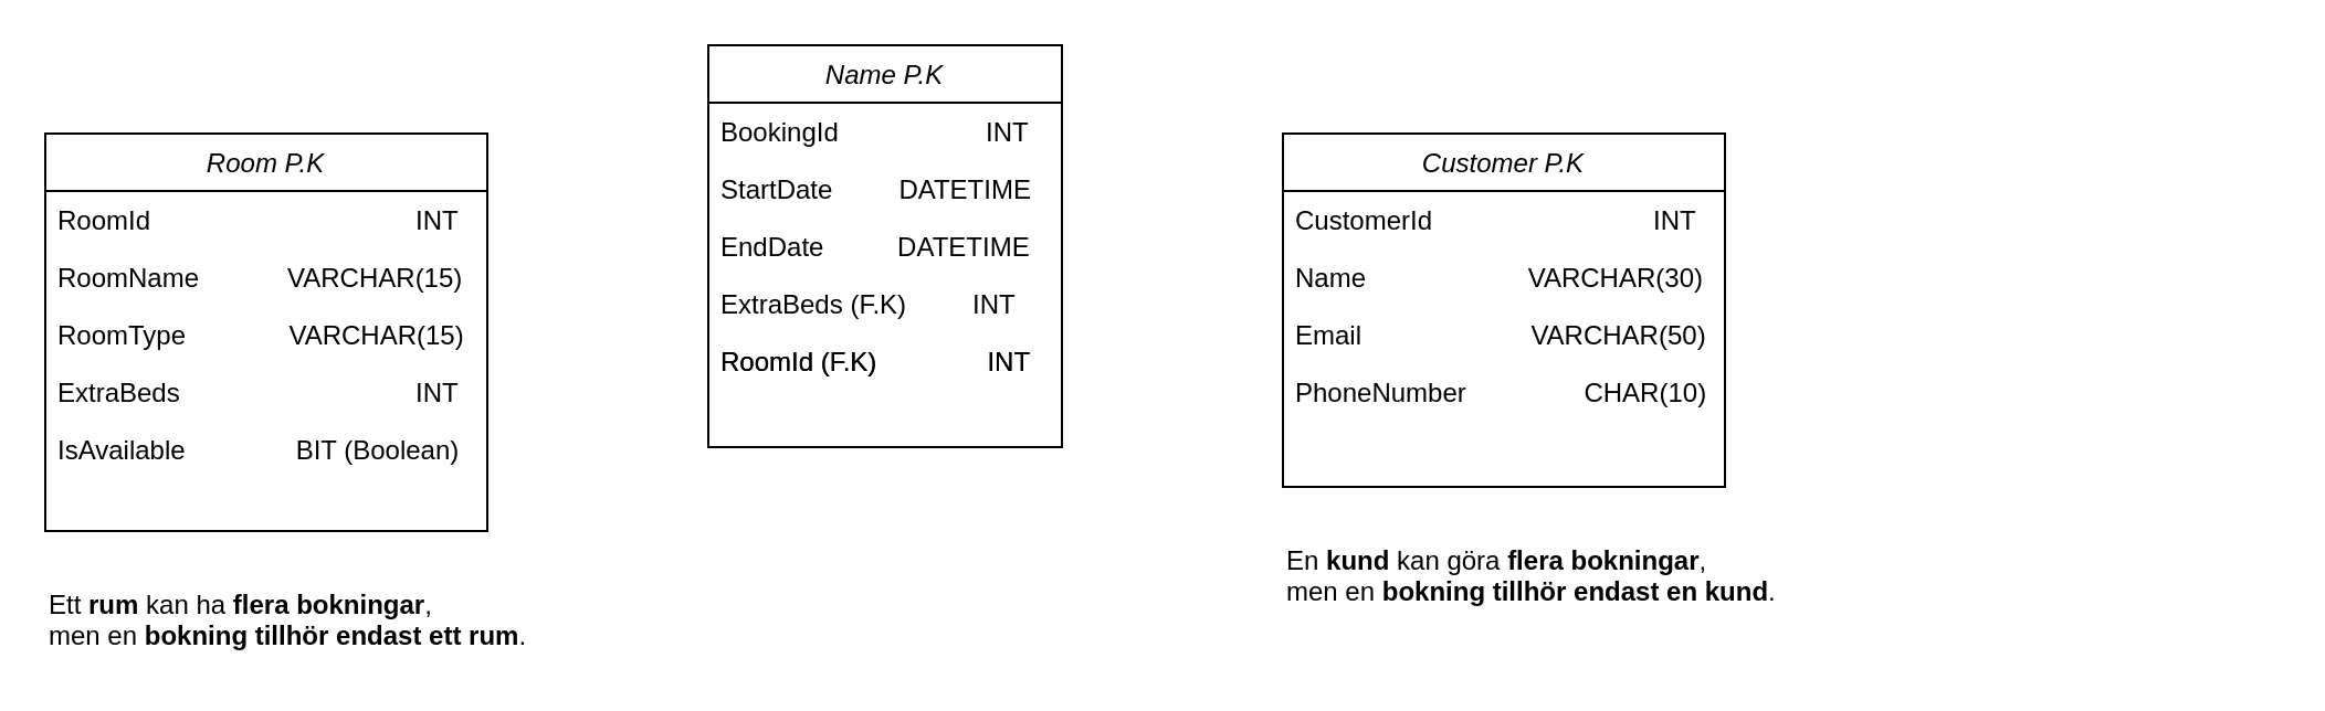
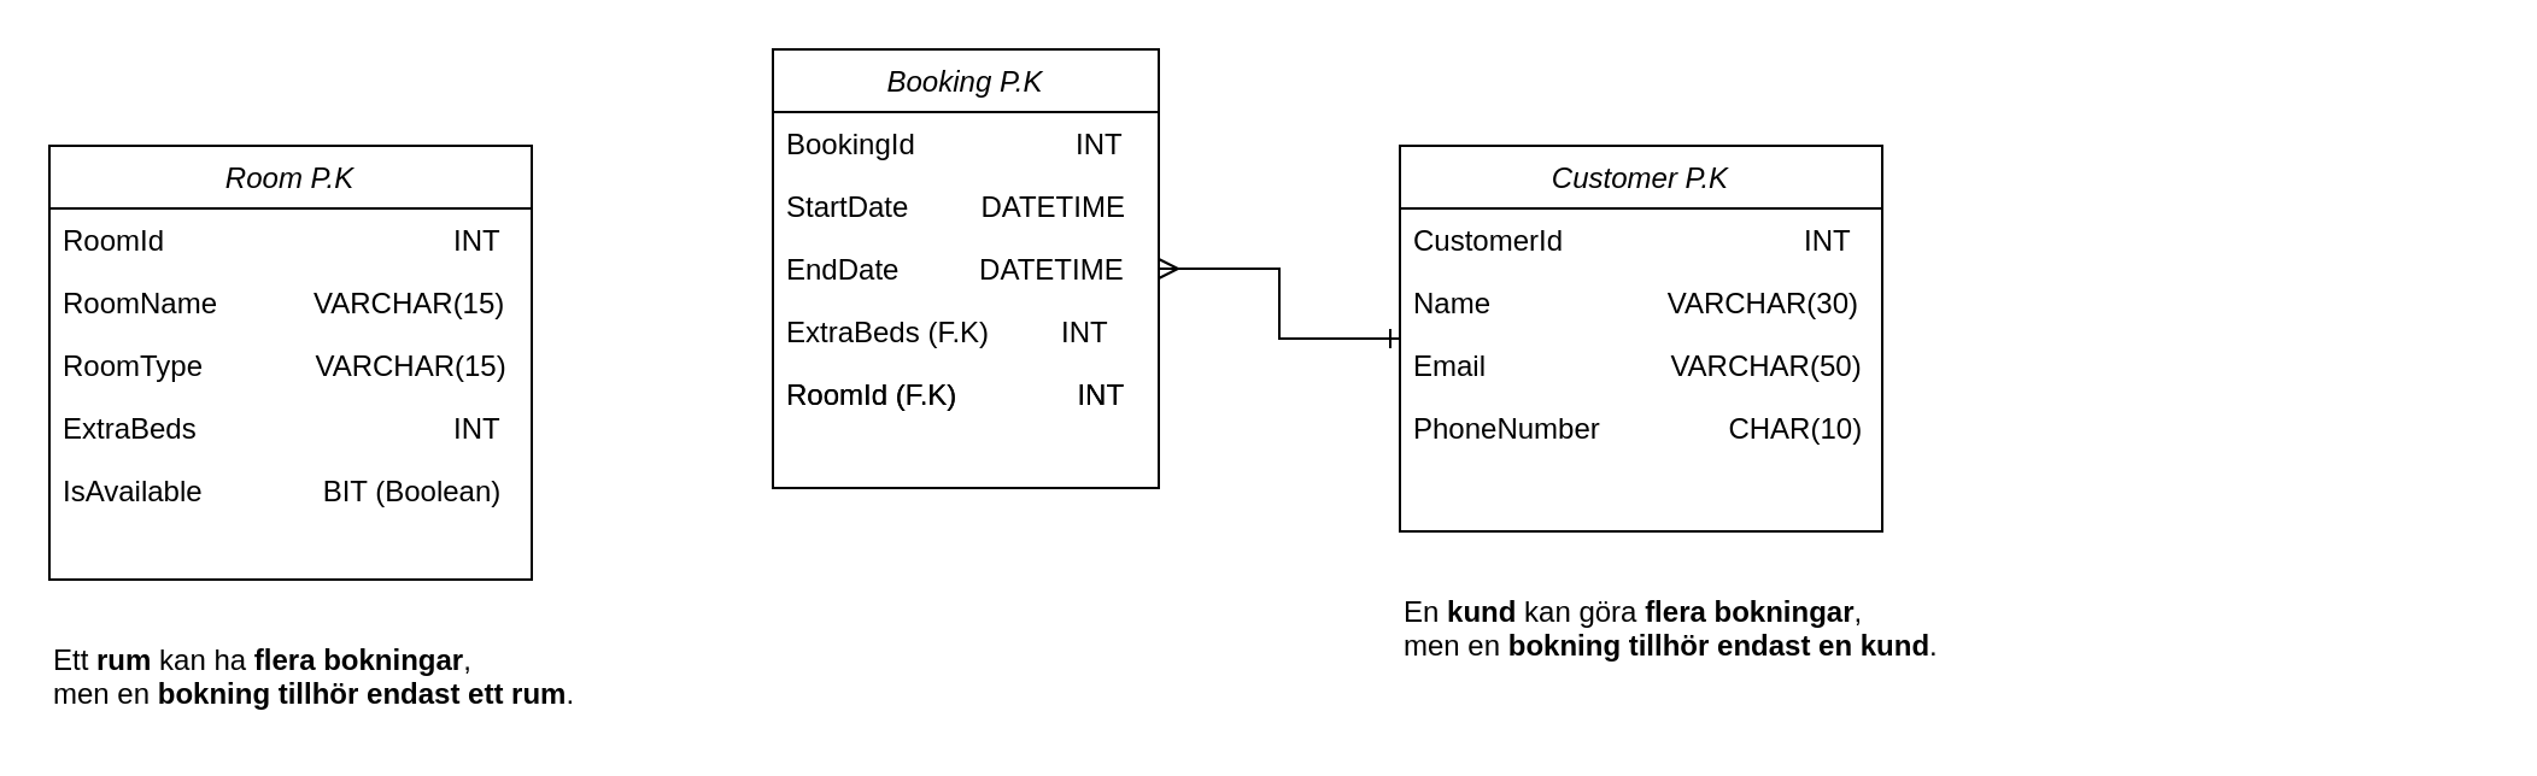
  <mxCell id="0" />
  <mxCell id="1" parent="0" />
  <mxCell id="2" value="Room P.K" style="swimlane;fontStyle=2;align=center;verticalAlign=top;childLayout=stackLayout;horizontal=1;startSize=26;horizontalStack=0;resizeParent=1;resizeLast=0;collapsible=1;marginBottom=0;rounded=0;shadow=0;strokeWidth=1;" parent="1" vertex="1"><mxGeometry x="20" y="60" width="200" height="180" as="geometry"><mxRectangle x="230" y="140" width="160" height="26" as="alternateBounds" /></mxGeometry></mxCell>
  <mxCell id="3" value="RoomId                                    INT" style="text;align=left;verticalAlign=top;spacingLeft=4;spacingRight=4;overflow=hidden;rotatable=0;points=[[0,0.5],[1,0.5]];portConstraint=eastwest;" parent="2" vertex="1"><mxGeometry y="26" width="200" height="26" as="geometry" /></mxCell>
  <mxCell id="4" value="RoomName            VARCHAR(15)" style="text;align=left;verticalAlign=top;spacingLeft=4;spacingRight=4;overflow=hidden;rotatable=0;points=[[0,0.5],[1,0.5]];portConstraint=eastwest;rounded=0;shadow=0;html=0;" parent="2" vertex="1"><mxGeometry y="52" width="200" height="26" as="geometry" /></mxCell>
  <mxCell id="5" value="RoomType              VARCHAR(15)" style="text;align=left;verticalAlign=top;spacingLeft=4;spacingRight=4;overflow=hidden;rotatable=0;points=[[0,0.5],[1,0.5]];portConstraint=eastwest;rounded=0;shadow=0;html=0;" parent="2" vertex="1"><mxGeometry y="78" width="200" height="26" as="geometry" /></mxCell>
  <mxCell id="6" value="ExtraBeds                                INT" style="text;align=left;verticalAlign=top;spacingLeft=4;spacingRight=4;overflow=hidden;rotatable=0;points=[[0,0.5],[1,0.5]];portConstraint=eastwest;rounded=0;shadow=0;html=0;" parent="2" vertex="1"><mxGeometry y="104" width="200" height="26" as="geometry" /></mxCell>
  <mxCell id="7" value="IsAvailable               BIT (Boolean)" style="text;align=left;verticalAlign=top;spacingLeft=4;spacingRight=4;overflow=hidden;rotatable=0;points=[[0,0.5],[1,0.5]];portConstraint=eastwest;rounded=0;shadow=0;html=0;" parent="2" vertex="1"><mxGeometry y="130" width="200" height="26" as="geometry" /></mxCell>
+ <mxCell id="8" style="edgeStyle=orthogonalEdgeStyle;rounded=0;orthogonalLoop=1;jettySize=auto;html=1;entryX=1;entryY=0.5;entryDx=0;entryDy=0;endArrow=ERmany;endFill=0;startArrow=ERone;startFill=0;" parent="1" source="9" target="17" edge="1"><mxGeometry relative="1" as="geometry" /></mxCell>
  <mxCell id="9" value="Customer P.K" style="swimlane;fontStyle=2;align=center;verticalAlign=top;childLayout=stackLayout;horizontal=1;startSize=26;horizontalStack=0;resizeParent=1;resizeLast=0;collapsible=1;marginBottom=0;rounded=0;shadow=0;strokeWidth=1;" parent="1" vertex="1"><mxGeometry x="580" y="60" width="200" height="160" as="geometry"><mxRectangle x="230" y="140" width="160" height="26" as="alternateBounds" /></mxGeometry></mxCell>
  <mxCell id="10" value="CustomerId                              INT" style="text;align=left;verticalAlign=top;spacingLeft=4;spacingRight=4;overflow=hidden;rotatable=0;points=[[0,0.5],[1,0.5]];portConstraint=eastwest;" parent="9" vertex="1"><mxGeometry y="26" width="200" height="26" as="geometry" /></mxCell>
  <mxCell id="11" value="Name                      VARCHAR(30)" style="text;align=left;verticalAlign=top;spacingLeft=4;spacingRight=4;overflow=hidden;rotatable=0;points=[[0,0.5],[1,0.5]];portConstraint=eastwest;rounded=0;shadow=0;html=0;" parent="9" vertex="1"><mxGeometry y="52" width="200" height="26" as="geometry" /></mxCell>
  <mxCell id="12" value="Email                       VARCHAR(50)" style="text;align=left;verticalAlign=top;spacingLeft=4;spacingRight=4;overflow=hidden;rotatable=0;points=[[0,0.5],[1,0.5]];portConstraint=eastwest;rounded=0;shadow=0;html=0;" parent="9" vertex="1"><mxGeometry y="78" width="200" height="26" as="geometry" /></mxCell>
  <mxCell id="13" value="PhoneNumber                CHAR(10)" style="text;align=left;verticalAlign=top;spacingLeft=4;spacingRight=4;overflow=hidden;rotatable=0;points=[[0,0.5],[1,0.5]];portConstraint=eastwest;rounded=0;shadow=0;html=0;" parent="9" vertex="1"><mxGeometry y="104" width="200" height="26" as="geometry" /></mxCell>
- <mxCell id="14" value="Name P.K" style="swimlane;fontStyle=2;align=center;verticalAlign=top;childLayout=stackLayout;horizontal=1;startSize=26;horizontalStack=0;resizeParent=1;resizeLast=0;collapsible=1;marginBottom=0;rounded=0;shadow=0;strokeWidth=1;" parent="1" vertex="1"><mxGeometry x="320" y="20" width="160" height="182" as="geometry"><mxRectangle x="230" y="140" width="160" height="26" as="alternateBounds" /></mxGeometry></mxCell>
+ <mxCell id="14" value="Booking P.K" style="swimlane;fontStyle=2;align=center;verticalAlign=top;childLayout=stackLayout;horizontal=1;startSize=26;horizontalStack=0;resizeParent=1;resizeLast=0;collapsible=1;marginBottom=0;rounded=0;shadow=0;strokeWidth=1;" parent="1" vertex="1"><mxGeometry x="320" y="20" width="160" height="182" as="geometry"><mxRectangle x="230" y="140" width="160" height="26" as="alternateBounds" /></mxGeometry></mxCell>
  <mxCell id="15" value="BookingId                    INT" style="text;align=left;verticalAlign=top;spacingLeft=4;spacingRight=4;overflow=hidden;rotatable=0;points=[[0,0.5],[1,0.5]];portConstraint=eastwest;rounded=0;shadow=0;html=0;" parent="14" vertex="1"><mxGeometry y="26" width="160" height="26" as="geometry" /></mxCell>
  <mxCell id="16" value="StartDate         DATETIME" style="text;align=left;verticalAlign=top;spacingLeft=4;spacingRight=4;overflow=hidden;rotatable=0;points=[[0,0.5],[1,0.5]];portConstraint=eastwest;" parent="14" vertex="1"><mxGeometry y="52" width="160" height="26" as="geometry" /></mxCell>
  <mxCell id="17" value="EndDate          DATETIME" style="text;align=left;verticalAlign=top;spacingLeft=4;spacingRight=4;overflow=hidden;rotatable=0;points=[[0,0.5],[1,0.5]];portConstraint=eastwest;rounded=0;shadow=0;html=0;" parent="14" vertex="1"><mxGeometry y="78" width="160" height="26" as="geometry" /></mxCell>
  <mxCell id="18" value="ExtraBeds (F.K)         INT" style="text;align=left;verticalAlign=top;spacingLeft=4;spacingRight=4;overflow=hidden;rotatable=0;points=[[0,0.5],[1,0.5]];portConstraint=eastwest;rounded=0;shadow=0;html=0;" parent="14" vertex="1"><mxGeometry y="104" width="160" height="26" as="geometry" /></mxCell>
  <mxCell id="19" value="RoomId (F.K)               INT" style="text;align=left;verticalAlign=top;spacingLeft=4;spacingRight=4;overflow=hidden;rotatable=0;points=[[0,0.5],[1,0.5]];portConstraint=eastwest;rounded=0;shadow=0;html=0;" parent="14" vertex="1"><mxGeometry y="130" width="160" height="26" as="geometry" /></mxCell>
  <mxCell id="20" value="Ett &lt;strong data-start=&quot;388&quot; data-end=&quot;395&quot;&gt;rum&lt;/strong&gt; kan ha &lt;strong data-start=&quot;403&quot; data-end=&quot;422&quot;&gt;flera bokningar&lt;/strong&gt;,&amp;nbsp;&lt;div&gt;men en &lt;strong data-start=&quot;431&quot; data-end=&quot;465&quot;&gt;bokning tillhör endast ett rum&lt;/strong&gt;.&lt;/div&gt;" style="text;whiteSpace=wrap;html=1;" parent="1" vertex="1"><mxGeometry x="20" y="260" width="430" height="40" as="geometry" /></mxCell>
  <mxCell id="21" value="En &lt;strong data-start=&quot;800&quot; data-end=&quot;808&quot;&gt;kund&lt;/strong&gt; kan göra &lt;strong data-start=&quot;818&quot; data-end=&quot;837&quot;&gt;flera bokningar&lt;/strong&gt;,&amp;nbsp;&lt;div&gt;men en &lt;strong data-start=&quot;846&quot; data-end=&quot;880&quot;&gt;bokning tillhör endast en kund&lt;/strong&gt;.&lt;/div&gt;" style="text;whiteSpace=wrap;html=1;" parent="1" vertex="1"><mxGeometry x="580" y="240" width="450" height="40" as="geometry" /></mxCell>
  <mxCell id="22" value="RoomId (F.K)               INT" style="text;align=left;verticalAlign=top;spacingLeft=4;spacingRight=4;overflow=hidden;rotatable=0;points=[[0,0.5],[1,0.5]];portConstraint=eastwest;rounded=0;shadow=0;html=0;" parent="1" vertex="1"><mxGeometry x="320" y="150" width="160" height="26" as="geometry" /></mxCell>
